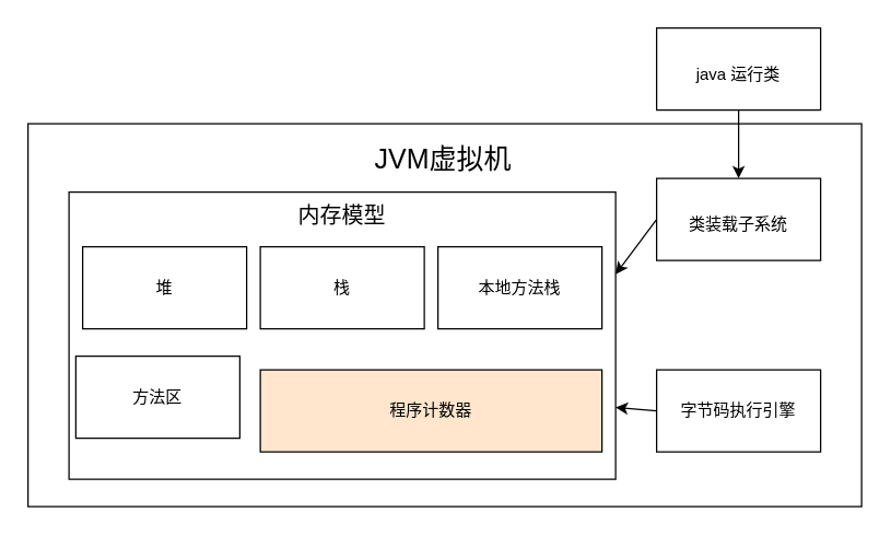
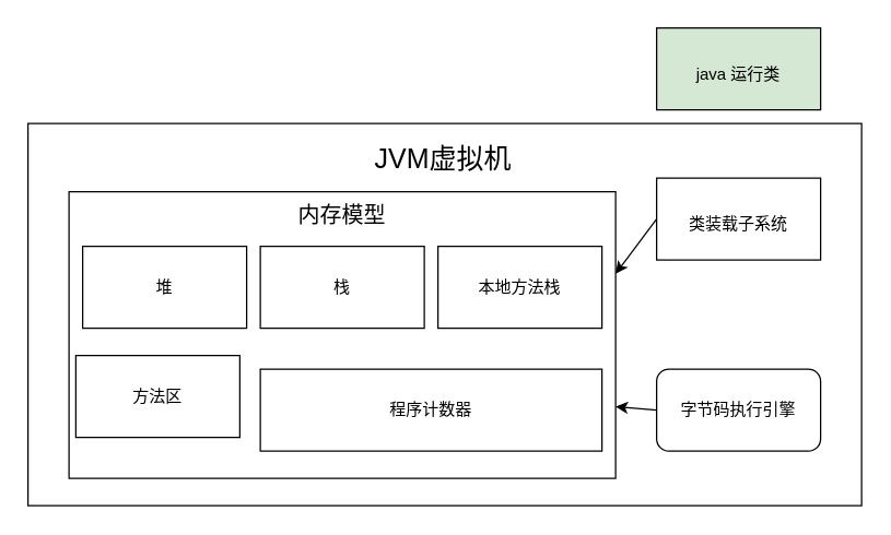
  <mxCell id="0" />
  <mxCell id="1" parent="0" />
  <mxCell id="2" value="" style="rounded=0;whiteSpace=wrap;html=1;" vertex="1" parent="1"><mxGeometry x="20" y="90" width="610" height="280" as="geometry" /></mxCell>
  <mxCell id="3" value="&lt;font style=&quot;font-size: 20px&quot;&gt;JVM虚拟机&lt;/font&gt;" style="text;html=1;strokeColor=none;fillColor=none;align=center;verticalAlign=middle;whiteSpace=wrap;rounded=0;" vertex="1" parent="1"><mxGeometry x="249" y="100" width="150" height="30" as="geometry" /></mxCell>
  <mxCell id="4" value="" style="rounded=0;whiteSpace=wrap;html=1;fontSize=20;" vertex="1" parent="1"><mxGeometry x="50" y="140" width="400" height="210" as="geometry" /></mxCell>
  <mxCell id="5" style="edgeStyle=none;html=1;exitX=0;exitY=0.5;exitDx=0;exitDy=0;fontSize=12;" edge="1" parent="1" source="6"><mxGeometry relative="1" as="geometry"><mxPoint x="450" y="200" as="targetPoint" /></mxGeometry></mxCell>
  <mxCell id="6" value="&lt;font style=&quot;font-size: 12px&quot;&gt;类装载子系统&lt;/font&gt;" style="rounded=0;whiteSpace=wrap;html=1;fontSize=20;" vertex="1" parent="1"><mxGeometry x="480" y="130" width="120" height="60" as="geometry" /></mxCell>
  <mxCell id="7" style="edgeStyle=none;html=1;exitX=0;exitY=0.5;exitDx=0;exitDy=0;entryX=1;entryY=0.75;entryDx=0;entryDy=0;fontSize=16;" edge="1" parent="1" source="8" target="4"><mxGeometry relative="1" as="geometry" /></mxCell>
- <mxCell id="8" value="字节码执行引擎" style="rounded=0;whiteSpace=wrap;html=1;fontSize=12;" vertex="1" parent="1"><mxGeometry x="480" y="270" width="120" height="60" as="geometry" /></mxCell>
+ <mxCell id="8" value="字节码执行引擎" style="whiteSpace=wrap;html=1;fontSize=12;rounded=1;" vertex="1" parent="1"><mxGeometry x="480" y="270" width="120" height="60" as="geometry" /></mxCell>
  <mxCell id="9" value="&lt;font style=&quot;font-size: 16px&quot;&gt;内存模型&lt;/font&gt;" style="text;html=1;strokeColor=none;fillColor=none;align=center;verticalAlign=middle;whiteSpace=wrap;rounded=0;fontSize=20;" vertex="1" parent="1"><mxGeometry x="160" y="140" width="180" height="30" as="geometry" /></mxCell>
  <mxCell id="10" value="堆" style="rounded=0;whiteSpace=wrap;html=1;fontSize=12;" vertex="1" parent="1"><mxGeometry x="60" y="180" width="120" height="60" as="geometry" /></mxCell>
  <mxCell id="11" value="本地方法栈" style="rounded=0;whiteSpace=wrap;html=1;fontSize=12;" vertex="1" parent="1"><mxGeometry x="320" y="180" width="120" height="60" as="geometry" /></mxCell>
  <mxCell id="12" value="栈" style="rounded=0;whiteSpace=wrap;html=1;fontSize=12;" vertex="1" parent="1"><mxGeometry x="190" y="180" width="120" height="60" as="geometry" /></mxCell>
  <mxCell id="13" value="方法区" style="rounded=0;whiteSpace=wrap;html=1;fontSize=12;" vertex="1" parent="1"><mxGeometry x="55" y="260" width="120" height="60" as="geometry" /></mxCell>
- <mxCell id="14" value="程序计数器" style="rounded=0;whiteSpace=wrap;html=1;fontSize=12;fillColor=#ffe6cc;" vertex="1" parent="1"><mxGeometry x="190" y="270" width="250" height="60" as="geometry" /></mxCell>
- <mxCell id="15" style="edgeStyle=none;html=1;exitX=0.5;exitY=1;exitDx=0;exitDy=0;fontSize=12;" edge="1" parent="1" source="16" target="6"><mxGeometry relative="1" as="geometry" /></mxCell>
- <mxCell id="16" value="&lt;font style=&quot;font-size: 12px&quot;&gt;java 运行类&lt;/font&gt;" style="rounded=0;whiteSpace=wrap;html=1;fontSize=20;" vertex="1" parent="1"><mxGeometry x="480" y="20" width="120" height="60" as="geometry" /></mxCell>
+ <mxCell id="14" value="程序计数器" style="rounded=0;whiteSpace=wrap;html=1;fontSize=12;" vertex="1" parent="1"><mxGeometry x="190" y="270" width="250" height="60" as="geometry" /></mxCell>
+ <mxCell id="16" value="&lt;font style=&quot;font-size: 12px&quot;&gt;java 运行类&lt;/font&gt;" style="rounded=0;whiteSpace=wrap;html=1;fontSize=20;fillColor=#d5e8d4;" vertex="1" parent="1"><mxGeometry x="480" y="20" width="120" height="60" as="geometry" /></mxCell>
